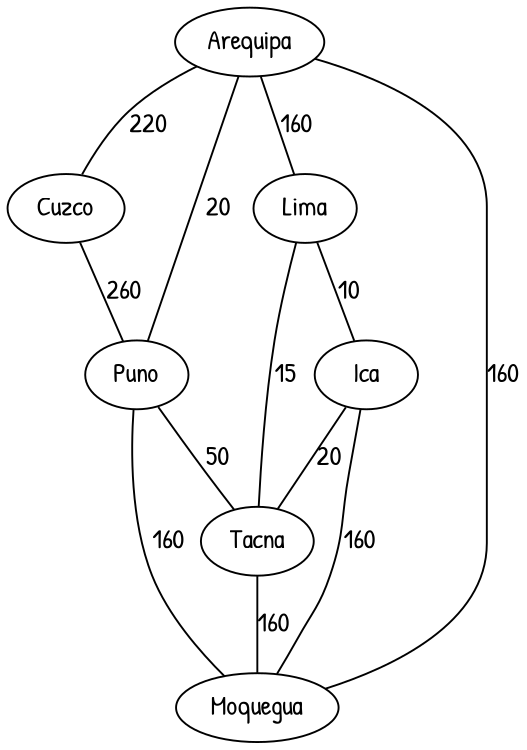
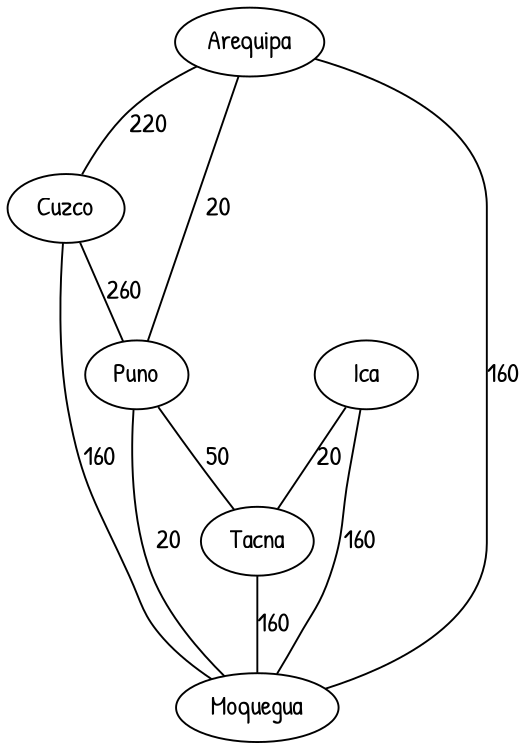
  graph {
    fontname="Patrick Hand"
    node [fontname="Patrick Hand"]
    edge [fontname="Patrick Hand"]
    Arequipa
    Cuzco
    Puno
-   Lima
    Moquegua
    Tacna
    Ica
    Arequipa -- Cuzco [label=220]
    Arequipa -- Puno [label=20]
-   Arequipa -- Lima [label=160]
    Arequipa -- Moquegua [label=160]
    Cuzco -- Puno [label=260]
-   Puno -- Moquegua [label=160]
+   Cuzco -- Moquegua [label=160]
+   Puno -- Moquegua [label=20]
    Puno -- Tacna [label=50]
-   Lima -- Tacna [label=15]
-   Lima -- Ica [label=10]
    Tacna -- Moquegua [label=160]
    Ica -- Moquegua [label=160]
    Ica -- Tacna [label=20]
  }
